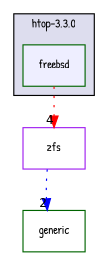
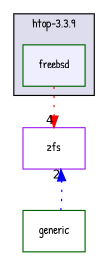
  digraph {
    compound=true
    fontname="Patrick Hand"
    node [color=darkgreen fontname="Patrick Hand" fontsize=10 shape=box]
    edge [fontname="Patrick Hand" labeldistance=1.5 labelfontname=Helvetica labelfontsize=10 style=dotted]
    n1 [fillcolor="#eeeeff" label=freebsd pencolor=black style=filled]
    n2 [color=purple label=zfs]
    n3 [label=generic]
    subgraph cluster_1 {
      bgcolor="#ddddee"
      fontsize=10
-     label="htop-3.3.0"
+     label="htop-3.3.9"
      pencolor=black
      n1
    }
    n1 -> n2 [color=red headlabel=4]
-   n2 -> n3 [color=blue headlabel=2]
+   n3 -> n2 [color=blue headlabel=2]
  }
